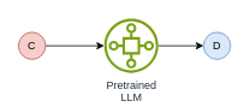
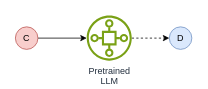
  <mxCell id="0" />
  <mxCell id="1" parent="0" />
- <mxCell id="2" value="" style="edgeStyle=orthogonalEdgeStyle;rounded=0;orthogonalLoop=1;jettySize=auto;html=1;" edge="1" parent="1" source="3" target="6"><mxGeometry relative="1" as="geometry" /></mxCell>
+ <mxCell id="2" value="" style="edgeStyle=orthogonalEdgeStyle;rounded=0;orthogonalLoop=1;jettySize=auto;html=1;dashed=1;" edge="1" parent="1" source="3" target="6"><mxGeometry relative="1" as="geometry" /></mxCell>
  <mxCell id="3" value="Pretrained&lt;div&gt;LLM&lt;/div&gt;" style="sketch=0;outlineConnect=0;fontColor=#232F3E;gradientColor=none;fillColor=#7AA116;strokeColor=none;dashed=0;verticalLabelPosition=bottom;verticalAlign=top;align=center;html=1;fontSize=12;fontStyle=0;aspect=fixed;pointerEvents=1;shape=mxgraph.aws4.iot_sitewise_asset_model;" vertex="1" parent="1"><mxGeometry x="115" y="20" width="60" height="60" as="geometry" /></mxCell>
  <mxCell id="4" value="" style="edgeStyle=orthogonalEdgeStyle;rounded=0;orthogonalLoop=1;jettySize=auto;html=1;" edge="1" parent="1" source="5" target="3"><mxGeometry relative="1" as="geometry" /></mxCell>
  <mxCell id="5" value="C" style="ellipse;whiteSpace=wrap;html=1;aspect=fixed;fillColor=#f8cecc;strokeColor=#b85450;" vertex="1" parent="1"><mxGeometry x="20" y="35" width="30" height="30" as="geometry" /></mxCell>
  <mxCell id="6" value="D" style="ellipse;whiteSpace=wrap;html=1;aspect=fixed;fillColor=#dae8fc;strokeColor=#6c8ebf;" vertex="1" parent="1"><mxGeometry x="225" y="35" width="30" height="30" as="geometry" /></mxCell>
